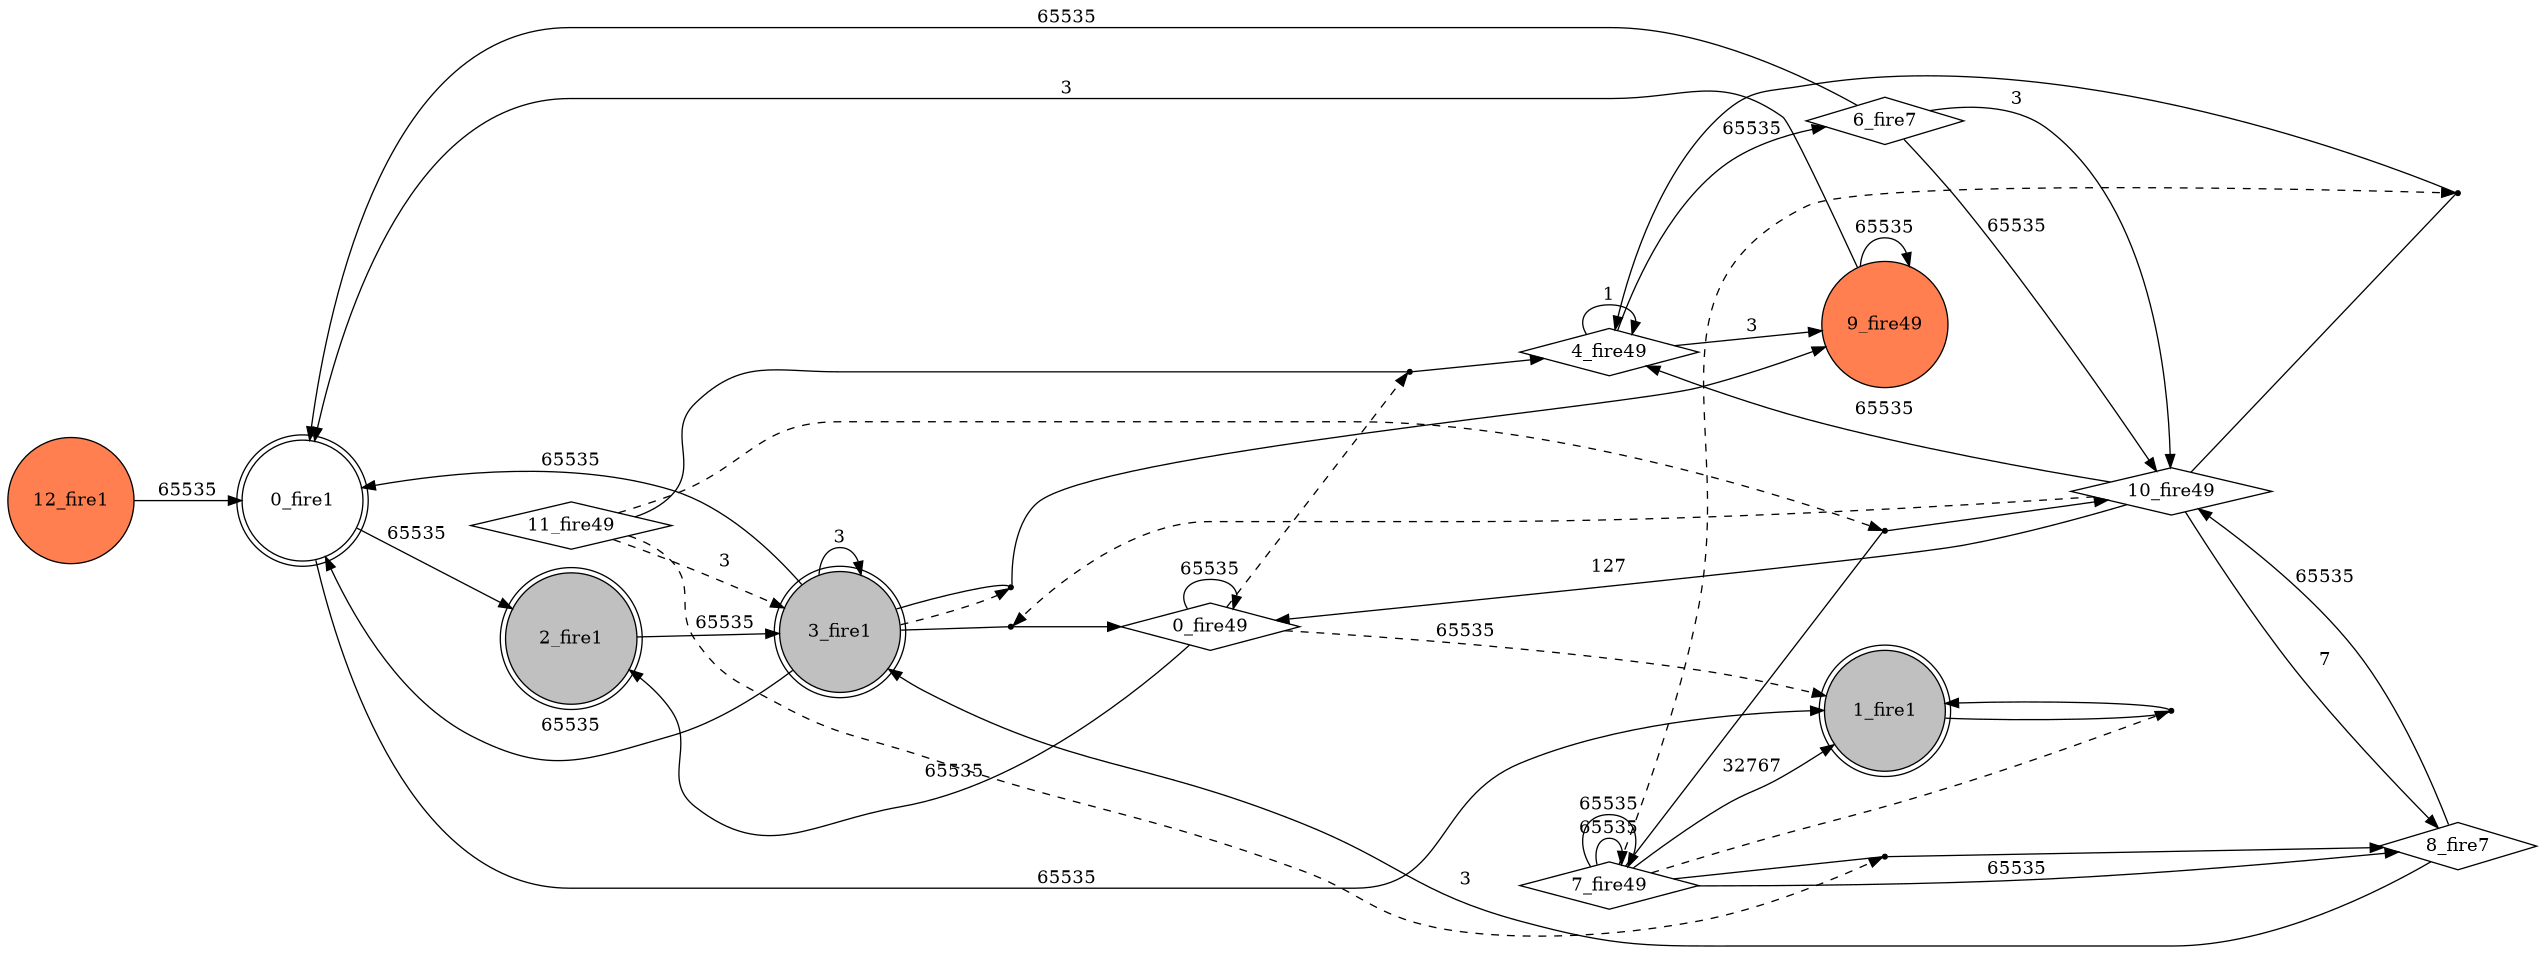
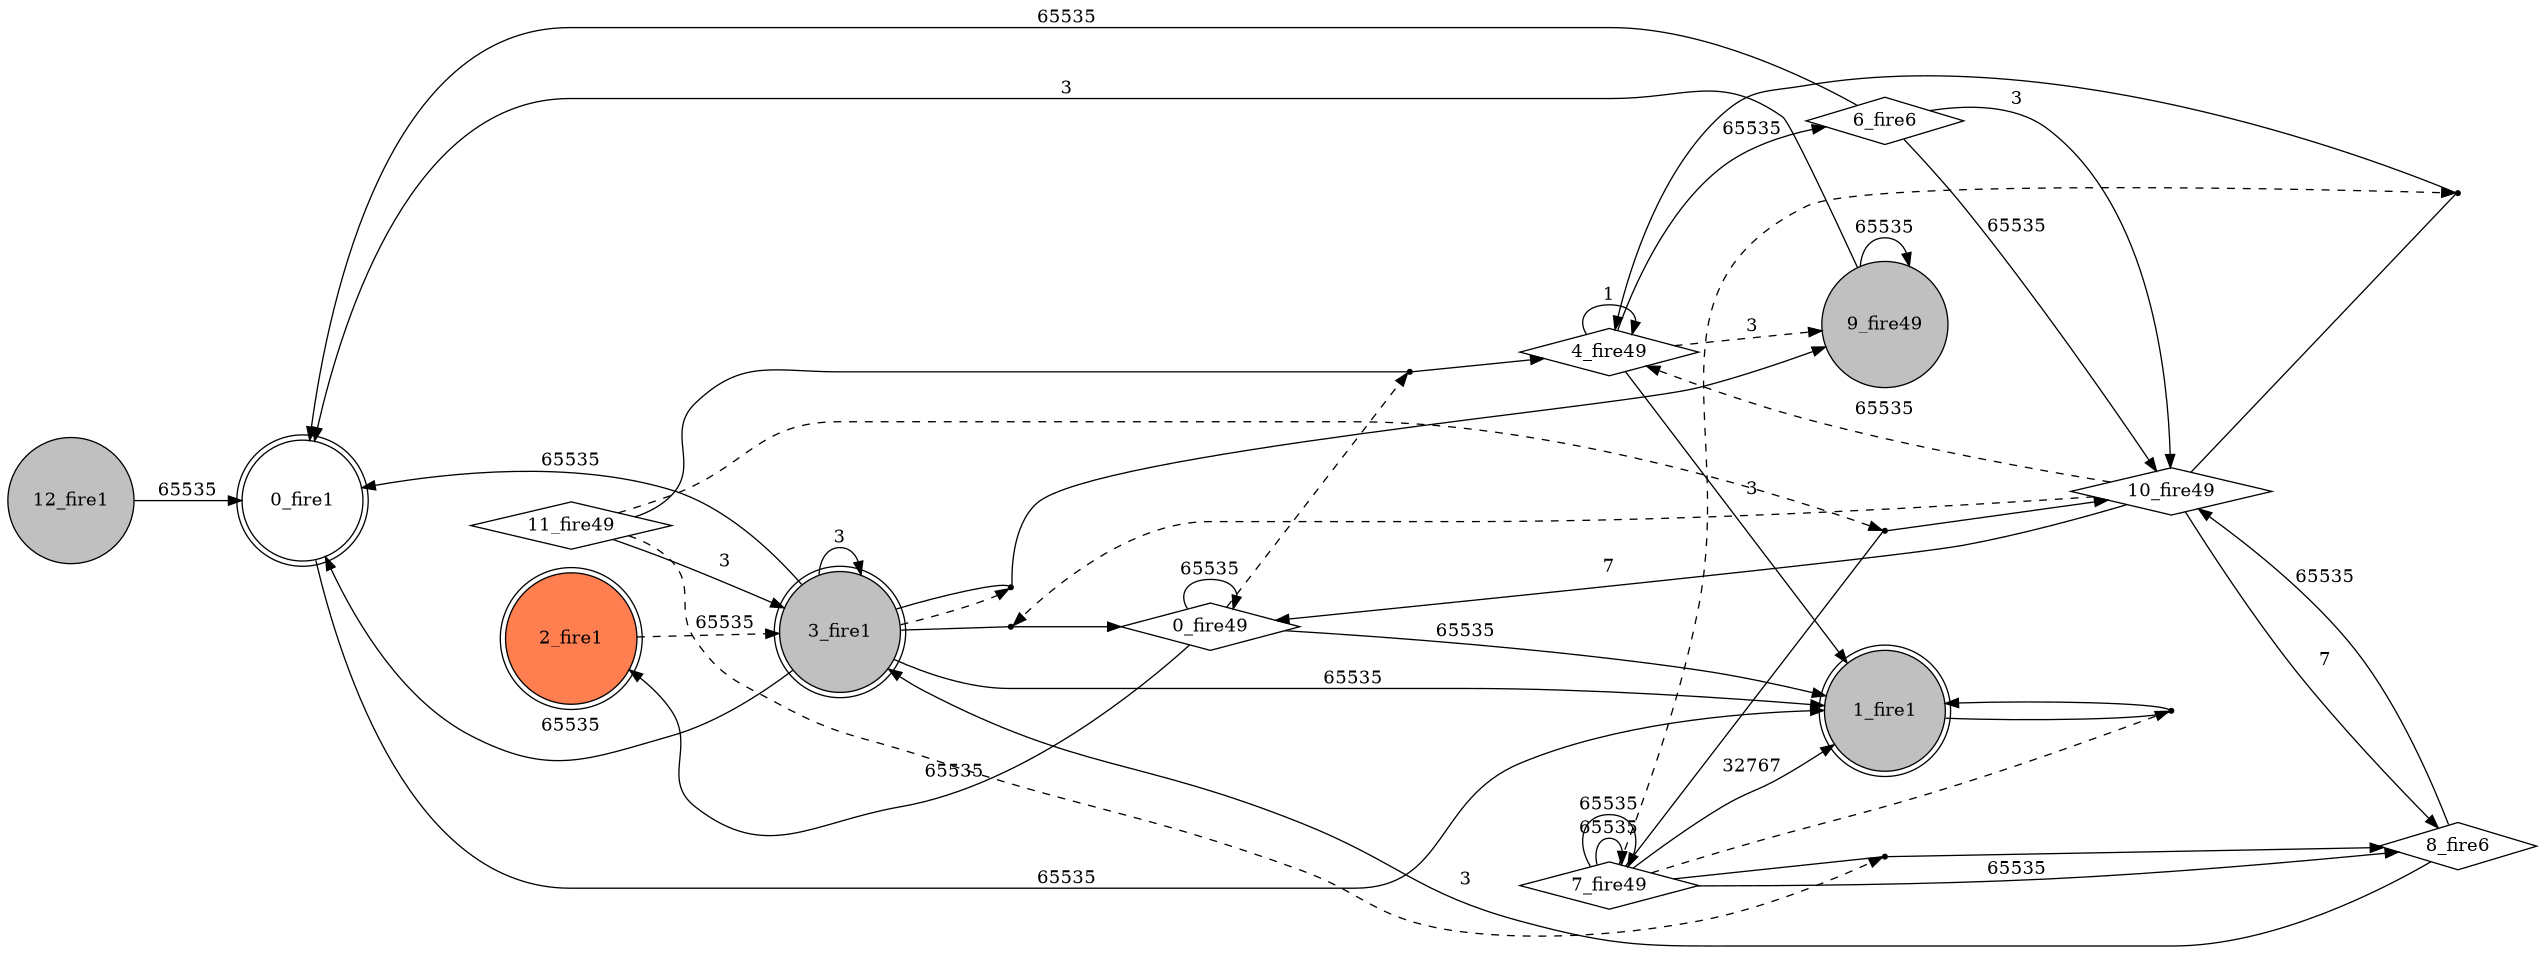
  digraph {
    rankdir=LR
    node [shape=point]
    n1 [label="0_fire1" shape=doublecircle]
    n2 [fillcolor=gray label="1_fire1" shape=doublecircle style=filled]
-   n3 [fillcolor=gray label="2_fire1" shape=doublecircle style=filled]
+   n3 [fillcolor=coral label="2_fire1" shape=doublecircle style=filled]
    15
    n5 [fillcolor=gray label="3_fire1" shape=doublecircle style=filled]
    16
    17
-   n8 [fillcolor=coral label="9_fire49" shape=circle style=filled]
+   n8 [fillcolor=gray label="9_fire49" shape=circle style=filled]
    n9 [label="0_fire49" shape=diamond]
    n10 [label="4_fire49" shape=diamond]
-   n11 [label="6_fire7" shape=diamond]
+   n11 [label="6_fire6" shape=diamond]
    n12 [label="10_fire49" shape=diamond]
    19
-   n14 [label="8_fire7" shape=diamond]
+   n14 [label="8_fire6" shape=diamond]
    18
    n16 [label="7_fire49" shape=diamond]
    20
    21
    n19 [label="11_fire49" shape=diamond]
-   n20 [fillcolor=coral label="12_fire1" shape=circle style=filled]
+   n20 [fillcolor=gray label="12_fire1" shape=circle style=filled]
    n1 -> n2 [label=65535]
-   n1 -> n3 [label=65535]
    n2 -> 15 [dir=none]
-   n3 -> n5 [label=65535]
+   n3 -> n5 [label=65535 style=dashed]
    15 -> n2
    n5 -> n1 [label=65535]
    n5 -> n1 [label=65535]
+   n5 -> n2 [label=65535]
    n5 -> n5 [label=3]
    n5 -> 16 [style=dashed]
    n5 -> 16 [dir=none]
    n5 -> 17 [dir=none]
    16 -> n8
    17 -> n9
    n8 -> n1 [label=3]
    n8 -> n8 [label=65535]
-   n9 -> n2 [label=65535 style=dashed]
+   n9 -> n2 [label=65535]
    n9 -> n3 [label=65535]
    n9 -> n9 [label=65535]
    n9 -> 19 [style=dashed]
-   n10 -> n8 [label=3]
+   n10 -> n2 [label=3]
+   n10 -> n8 [label=3 style=dashed]
    n10 -> n10 [label=1]
    n10 -> n11 [label=65535]
    n11 -> n1 [label=65535]
    n11 -> n12 [label=3]
    n11 -> n12 [label=65535]
    n12 -> 17 [style=dashed]
-   n12 -> n9 [label=127]
-   n12 -> n10 [label=65535]
+   n12 -> n9 [label=7]
+   n12 -> n10 [label=65535 style=dashed]
    n12 -> n14 [label=7]
    n12 -> 18 [dir=none]
    19 -> n10
    n14 -> n5 [label=3]
    n14 -> n12 [label=65535]
    18 -> n10
    n16 -> n2 [label=32767]
    n16 -> 15 [style=dashed]
    n16 -> n14 [label=65535]
    n16 -> 18 [style=dashed]
    n16 -> n16 [label=65535]
    n16 -> n16 [label=65535]
    n16 -> 20 [dir=none]
    n16 -> 21 [dir=none]
    20 -> n12
    21 -> n14
-   n19 -> n5 [label=3 style=dashed]
+   n19 -> n5 [label=3]
    n19 -> 19 [dir=none]
    n19 -> 20 [style=dashed]
    n19 -> 21 [style=dashed]
    n20 -> n1 [label=65535]
  }
